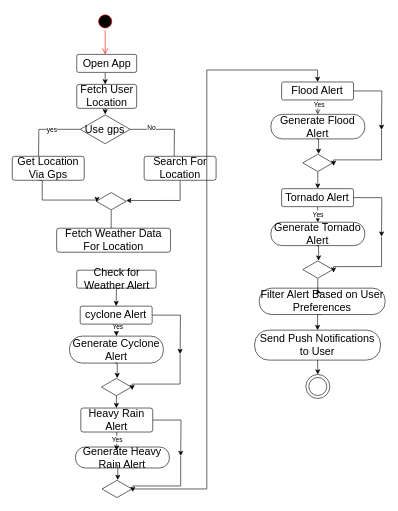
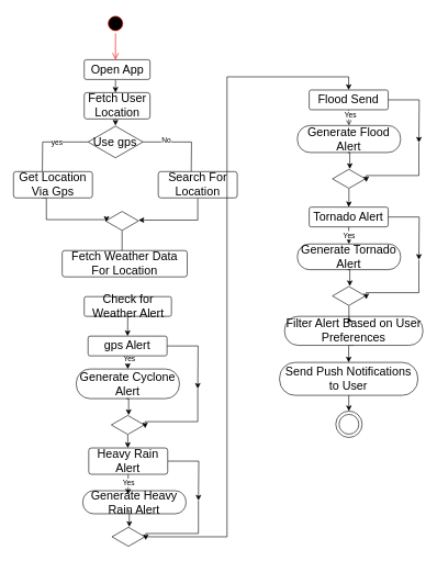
  <mxCell id="0" />
  <mxCell id="1" parent="0" />
  <mxCell id="2" value="" style="ellipse;html=1;shape=startState;fillColor=#000000;strokeColor=#ff0000;" parent="1" vertex="1"><mxGeometry x="160" width="30" height="30" as="geometry" y="20" /></mxCell>
  <mxCell id="3" value="" style="edgeStyle=orthogonalEdgeStyle;html=1;verticalAlign=bottom;endArrow=open;endSize=8;strokeColor=#ff0000;rounded=0;" parent="1" source="2" edge="1"><mxGeometry relative="1" as="geometry"><mxPoint x="175" y="90" as="targetPoint" /></mxGeometry></mxCell>
  <mxCell id="4" style="edgeStyle=orthogonalEdgeStyle;rounded=0;orthogonalLoop=1;jettySize=auto;html=1;exitX=0.5;exitY=1;exitDx=0;exitDy=0;entryX=0.5;entryY=0;entryDx=0;entryDy=0;" parent="1" edge="1"><mxGeometry relative="1" as="geometry"><mxPoint x="175" y="120" as="sourcePoint" /><mxPoint x="175" y="140" as="targetPoint" /></mxGeometry></mxCell>
  <mxCell id="5" style="edgeStyle=orthogonalEdgeStyle;rounded=0;orthogonalLoop=1;jettySize=auto;html=1;" parent="1" source="9" edge="1"><mxGeometry relative="1" as="geometry"><mxPoint x="63.8" y="270" as="targetPoint" /></mxGeometry></mxCell>
  <mxCell id="6" value="yes" style="edgeLabel;html=1;align=center;verticalAlign=middle;resizable=0;points=[];" parent="5" vertex="1" connectable="0"><mxGeometry x="-0.234" relative="1" as="geometry"><mxPoint as="offset" /></mxGeometry></mxCell>
  <mxCell id="7" style="edgeStyle=orthogonalEdgeStyle;rounded=0;orthogonalLoop=1;jettySize=auto;html=1;" parent="1" source="9" edge="1"><mxGeometry relative="1" as="geometry"><mxPoint x="290" y="270" as="targetPoint" /></mxGeometry></mxCell>
  <mxCell id="8" value="No" style="edgeLabel;html=1;align=center;verticalAlign=middle;resizable=0;points=[];" parent="7" vertex="1" connectable="0"><mxGeometry x="-0.451" y="3" relative="1" as="geometry"><mxPoint as="offset" /></mxGeometry></mxCell>
  <mxCell id="9" value="Use gps" style="html=1;whiteSpace=wrap;aspect=fixed;shape=isoRectangle;fontSize=18;" parent="1" vertex="1"><mxGeometry x="133.33" y="190" width="83.33" height="50" as="geometry" /></mxCell>
  <mxCell id="10" style="edgeStyle=orthogonalEdgeStyle;rounded=0;orthogonalLoop=1;jettySize=auto;html=1;exitX=0.5;exitY=1;exitDx=0;exitDy=0;" parent="1" edge="1"><mxGeometry relative="1" as="geometry"><mxPoint x="175" y="170" as="sourcePoint" /><mxPoint x="175" y="190" as="targetPoint" /></mxGeometry></mxCell>
  <mxCell id="11" style="edgeStyle=orthogonalEdgeStyle;rounded=0;orthogonalLoop=1;jettySize=auto;html=1;" parent="1" source="12" edge="1"><mxGeometry relative="1" as="geometry"><mxPoint x="185" y="390" as="targetPoint" /></mxGeometry></mxCell>
  <mxCell id="12" value="" style="html=1;whiteSpace=wrap;aspect=fixed;shape=isoRectangle;" parent="1" vertex="1"><mxGeometry x="160" y="320" width="50" height="30" as="geometry" /></mxCell>
  <mxCell id="13" style="edgeStyle=orthogonalEdgeStyle;rounded=0;orthogonalLoop=1;jettySize=auto;html=1;exitX=0.5;exitY=1;exitDx=0;exitDy=0;entryX=0.025;entryY=0.542;entryDx=0;entryDy=0;entryPerimeter=0;" parent="1" target="12" edge="1"><mxGeometry relative="1" as="geometry"><mxPoint x="63.75" y="300" as="sourcePoint" /><Array as="points"><mxPoint x="70" y="300" /><mxPoint x="70" y="333" /></Array></mxGeometry></mxCell>
  <mxCell id="14" style="edgeStyle=orthogonalEdgeStyle;rounded=0;orthogonalLoop=1;jettySize=auto;html=1;exitX=0.5;exitY=1;exitDx=0;exitDy=0;entryX=1;entryY=0.458;entryDx=0;entryDy=0;entryPerimeter=0;" parent="1" source="18" target="12" edge="1"><mxGeometry relative="1" as="geometry"><mxPoint x="336.66" y="344" as="sourcePoint" /><mxPoint x="240" y="377.008" as="targetPoint" /></mxGeometry></mxCell>
  <mxCell id="15" value="Open App" style="rounded=1;arcSize=10;whiteSpace=wrap;html=1;align=center;fontSize=18;" parent="1" vertex="1"><mxGeometry x="127.5" y="90" width="100" height="30" as="geometry" /></mxCell>
  <mxCell id="16" value="Fetch User Location" style="rounded=1;arcSize=10;whiteSpace=wrap;html=1;align=center;fontSize=18;" parent="1" vertex="1"><mxGeometry x="127.5" y="140" width="100" height="40" as="geometry" /></mxCell>
  <mxCell id="17" value="Get Location Via Gps" style="rounded=1;arcSize=10;whiteSpace=wrap;html=1;align=center;fontSize=18;" parent="1" vertex="1"><mxGeometry x="20" y="260" width="120" height="40" as="geometry" /></mxCell>
  <mxCell id="18" value="Search For Location" style="rounded=1;arcSize=10;whiteSpace=wrap;html=1;align=center;fontSize=18;" parent="1" vertex="1"><mxGeometry x="240" y="260" width="120" height="40" as="geometry" /></mxCell>
  <mxCell id="19" style="edgeStyle=orthogonalEdgeStyle;rounded=0;orthogonalLoop=1;jettySize=auto;html=1;exitX=0.5;exitY=1;exitDx=0;exitDy=0;entryX=0.5;entryY=0;entryDx=0;entryDy=0;" parent="1" source="20" target="25" edge="1"><mxGeometry relative="1" as="geometry" /></mxCell>
  <mxCell id="20" value="Check for Weather Alert" style="rounded=1;arcSize=10;whiteSpace=wrap;html=1;align=center;fontSize=18;" parent="1" vertex="1"><mxGeometry x="127.5" y="450" width="132.5" height="30" as="geometry" /></mxCell>
  <mxCell id="21" value="Fetch Weather Data For Location" style="rounded=1;arcSize=10;whiteSpace=wrap;html=1;align=center;fontSize=18;" parent="1" vertex="1"><mxGeometry x="94" y="380" width="190" height="40" as="geometry" /></mxCell>
  <mxCell id="22" style="edgeStyle=orthogonalEdgeStyle;rounded=0;orthogonalLoop=1;jettySize=auto;html=1;exitX=0.5;exitY=1;exitDx=0;exitDy=0;entryX=0.5;entryY=0;entryDx=0;entryDy=0;" parent="1" source="25" target="26" edge="1"><mxGeometry relative="1" as="geometry" /></mxCell>
  <mxCell id="23" value="Yes" style="edgeLabel;html=1;align=center;verticalAlign=middle;resizable=0;points=[];" parent="22" vertex="1" connectable="0"><mxGeometry x="-0.485" y="2" relative="1" as="geometry"><mxPoint as="offset" /></mxGeometry></mxCell>
  <mxCell id="24" style="edgeStyle=orthogonalEdgeStyle;rounded=0;orthogonalLoop=1;jettySize=auto;html=1;exitX=1;exitY=0.5;exitDx=0;exitDy=0;" parent="1" source="25" edge="1"><mxGeometry relative="1" as="geometry"><mxPoint x="300" y="590" as="targetPoint" /></mxGeometry></mxCell>
- <mxCell id="25" value="cyclone Alert" style="rounded=1;arcSize=10;whiteSpace=wrap;html=1;align=center;fontSize=18;" parent="1" vertex="1"><mxGeometry x="133.33" y="510" width="120" height="30" as="geometry" /></mxCell>
+ <mxCell id="25" value="gps Alert" style="rounded=1;arcSize=10;whiteSpace=wrap;html=1;align=center;fontSize=18;" parent="1" vertex="1"><mxGeometry x="133.33" y="510" width="120" height="30" as="geometry" /></mxCell>
  <mxCell id="26" value="Generate Cyclone Alert" style="rounded=1;arcSize=47;whiteSpace=wrap;html=1;align=center;fontSize=18;" parent="1" vertex="1"><mxGeometry x="115.42" y="560" width="156.67" height="45" as="geometry" /></mxCell>
  <mxCell id="27" style="edgeStyle=orthogonalEdgeStyle;rounded=0;orthogonalLoop=1;jettySize=auto;html=1;entryX=0.5;entryY=0;entryDx=0;entryDy=0;" parent="1" source="28" target="32" edge="1"><mxGeometry relative="1" as="geometry" /></mxCell>
  <mxCell id="28" value="" style="html=1;whiteSpace=wrap;aspect=fixed;shape=isoRectangle;" parent="1" vertex="1"><mxGeometry x="168.66" y="630" width="50" height="30" as="geometry" /></mxCell>
  <mxCell id="29" style="edgeStyle=orthogonalEdgeStyle;rounded=0;orthogonalLoop=1;jettySize=auto;html=1;exitX=0.5;exitY=1;exitDx=0;exitDy=0;entryX=0.567;entryY=0;entryDx=0;entryDy=0;entryPerimeter=0;" parent="1" edge="1"><mxGeometry relative="1" as="geometry"><mxPoint x="191.755" y="605" as="sourcePoint" /><mxPoint x="195.01" y="630" as="targetPoint" /></mxGeometry></mxCell>
  <mxCell id="30" style="edgeStyle=orthogonalEdgeStyle;rounded=0;orthogonalLoop=1;jettySize=auto;html=1;" parent="1" edge="1"><mxGeometry relative="1" as="geometry"><mxPoint x="300" y="590" as="sourcePoint" /><mxPoint x="220" y="650" as="targetPoint" /><Array as="points"><mxPoint x="300" y="640" /><mxPoint x="220" y="640" /></Array></mxGeometry></mxCell>
  <mxCell id="31" style="edgeStyle=orthogonalEdgeStyle;rounded=0;orthogonalLoop=1;jettySize=auto;html=1;exitX=1;exitY=0.5;exitDx=0;exitDy=0;" parent="1" source="32" edge="1"><mxGeometry relative="1" as="geometry"><mxPoint x="301" y="760" as="targetPoint" /></mxGeometry></mxCell>
  <mxCell id="32" value="Heavy Rain Alert" style="rounded=1;arcSize=10;whiteSpace=wrap;html=1;align=center;fontSize=18;" parent="1" vertex="1"><mxGeometry x="134.33" y="680" width="120" height="40" as="geometry" /></mxCell>
  <mxCell id="33" value="Generate Heavy Rain Alert" style="rounded=1;arcSize=47;whiteSpace=wrap;html=1;align=center;fontSize=18;" parent="1" vertex="1"><mxGeometry x="125.42" y="745" width="156.67" height="35" as="geometry" /></mxCell>
  <mxCell id="34" style="edgeStyle=orthogonalEdgeStyle;rounded=0;orthogonalLoop=1;jettySize=auto;html=1;entryX=0.5;entryY=0;entryDx=0;entryDy=0;" parent="1" source="35" target="41" edge="1"><mxGeometry relative="1" as="geometry" /></mxCell>
  <mxCell id="35" value="" style="html=1;whiteSpace=wrap;aspect=fixed;shape=isoRectangle;" parent="1" vertex="1"><mxGeometry x="169.66" y="800" width="50" height="30" as="geometry" /></mxCell>
  <mxCell id="36" style="edgeStyle=orthogonalEdgeStyle;rounded=0;orthogonalLoop=1;jettySize=auto;html=1;exitX=0.5;exitY=1;exitDx=0;exitDy=0;entryX=0.567;entryY=0;entryDx=0;entryDy=0;entryPerimeter=0;" parent="1" edge="1"><mxGeometry relative="1" as="geometry"><mxPoint x="192.755" y="775" as="sourcePoint" /><mxPoint x="196.01" y="800" as="targetPoint" /></mxGeometry></mxCell>
  <mxCell id="37" style="edgeStyle=orthogonalEdgeStyle;rounded=0;orthogonalLoop=1;jettySize=auto;html=1;" parent="1" edge="1"><mxGeometry relative="1" as="geometry"><mxPoint x="301" y="760" as="sourcePoint" /><mxPoint x="221" y="820" as="targetPoint" /><Array as="points"><mxPoint x="301" y="810" /><mxPoint x="221" y="810" /></Array></mxGeometry></mxCell>
  <mxCell id="38" style="edgeStyle=orthogonalEdgeStyle;rounded=0;orthogonalLoop=1;jettySize=auto;html=1;exitX=0.5;exitY=1;exitDx=0;exitDy=0;entryX=0.5;entryY=0;entryDx=0;entryDy=0;endArrow=open;" parent="1" source="41" target="42" edge="1"><mxGeometry relative="1" as="geometry" /></mxCell>
  <mxCell id="39" value="Yes" style="edgeLabel;html=1;align=center;verticalAlign=middle;resizable=0;points=[];" parent="38" vertex="1" connectable="0"><mxGeometry x="-0.313" y="2" relative="1" as="geometry"><mxPoint as="offset" /></mxGeometry></mxCell>
  <mxCell id="40" style="edgeStyle=orthogonalEdgeStyle;rounded=0;orthogonalLoop=1;jettySize=auto;html=1;exitX=1;exitY=0.5;exitDx=0;exitDy=0;" parent="1" source="41" edge="1"><mxGeometry relative="1" as="geometry"><mxPoint x="636" y="216" as="targetPoint" /></mxGeometry></mxCell>
- <mxCell id="41" value="Flood Alert" style="rounded=1;arcSize=10;whiteSpace=wrap;html=1;align=center;fontSize=18;" parent="1" vertex="1"><mxGeometry x="469.33" y="136" width="120" height="30" as="geometry" /></mxCell>
+ <mxCell id="41" value="Flood Send" style="rounded=1;arcSize=10;whiteSpace=wrap;html=1;align=center;fontSize=18;" parent="1" vertex="1"><mxGeometry x="469.33" y="136" width="120" height="30" as="geometry" /></mxCell>
  <mxCell id="42" value="Generate Flood Alert" style="rounded=1;arcSize=47;whiteSpace=wrap;html=1;align=center;fontSize=18;" parent="1" vertex="1"><mxGeometry x="451.42" y="190" width="156.67" height="41" as="geometry" /></mxCell>
  <mxCell id="43" style="edgeStyle=orthogonalEdgeStyle;rounded=0;orthogonalLoop=1;jettySize=auto;html=1;entryX=0.5;entryY=0;entryDx=0;entryDy=0;" parent="1" source="44" target="50" edge="1"><mxGeometry relative="1" as="geometry" /></mxCell>
  <mxCell id="44" value="" style="html=1;whiteSpace=wrap;aspect=fixed;shape=isoRectangle;" parent="1" vertex="1"><mxGeometry x="504.66" y="256" width="50" height="30" as="geometry" /></mxCell>
  <mxCell id="45" style="edgeStyle=orthogonalEdgeStyle;rounded=0;orthogonalLoop=1;jettySize=auto;html=1;exitX=0.5;exitY=1;exitDx=0;exitDy=0;entryX=0.567;entryY=0;entryDx=0;entryDy=0;entryPerimeter=0;" parent="1" edge="1"><mxGeometry relative="1" as="geometry"><mxPoint x="527.755" y="231" as="sourcePoint" /><mxPoint x="531.01" y="256" as="targetPoint" /></mxGeometry></mxCell>
  <mxCell id="46" style="edgeStyle=orthogonalEdgeStyle;rounded=0;orthogonalLoop=1;jettySize=auto;html=1;" parent="1" edge="1"><mxGeometry relative="1" as="geometry"><mxPoint x="636" y="216" as="sourcePoint" /><mxPoint x="556" y="276" as="targetPoint" /><Array as="points"><mxPoint x="636" y="266" /><mxPoint x="556" y="266" /></Array></mxGeometry></mxCell>
  <mxCell id="47" style="edgeStyle=orthogonalEdgeStyle;rounded=0;orthogonalLoop=1;jettySize=auto;html=1;exitX=0.5;exitY=1;exitDx=0;exitDy=0;entryX=0.5;entryY=0;entryDx=0;entryDy=0;" parent="1" source="50" target="51" edge="1"><mxGeometry relative="1" as="geometry" /></mxCell>
  <mxCell id="48" value="Yes" style="edgeLabel;html=1;align=center;verticalAlign=middle;resizable=0;points=[];" parent="47" vertex="1" connectable="0"><mxGeometry x="-0.028" relative="1" as="geometry"><mxPoint as="offset" /></mxGeometry></mxCell>
  <mxCell id="49" style="edgeStyle=orthogonalEdgeStyle;rounded=0;orthogonalLoop=1;jettySize=auto;html=1;exitX=1;exitY=0.5;exitDx=0;exitDy=0;" parent="1" source="50" edge="1"><mxGeometry relative="1" as="geometry"><mxPoint x="636" y="394" as="targetPoint" /></mxGeometry></mxCell>
  <mxCell id="50" value="Tornado Alert" style="rounded=1;arcSize=10;whiteSpace=wrap;html=1;align=center;fontSize=18;" parent="1" vertex="1"><mxGeometry x="469.33" y="314" width="120" height="30" as="geometry" /></mxCell>
  <mxCell id="51" value="Generate Tornado Alert" style="rounded=1;arcSize=47;whiteSpace=wrap;html=1;align=center;fontSize=18;" parent="1" vertex="1"><mxGeometry x="451.42" y="370" width="156.67" height="39" as="geometry" /></mxCell>
  <mxCell id="52" value="" style="html=1;whiteSpace=wrap;aspect=fixed;shape=isoRectangle;" parent="1" vertex="1"><mxGeometry x="504.66" y="434" width="50" height="30" as="geometry" /></mxCell>
  <mxCell id="53" style="edgeStyle=orthogonalEdgeStyle;rounded=0;orthogonalLoop=1;jettySize=auto;html=1;exitX=0.5;exitY=1;exitDx=0;exitDy=0;entryX=0.567;entryY=0;entryDx=0;entryDy=0;entryPerimeter=0;" parent="1" edge="1"><mxGeometry relative="1" as="geometry"><mxPoint x="527.755" y="409" as="sourcePoint" /><mxPoint x="531.01" y="434" as="targetPoint" /></mxGeometry></mxCell>
  <mxCell id="54" style="edgeStyle=orthogonalEdgeStyle;rounded=0;orthogonalLoop=1;jettySize=auto;html=1;" parent="1" edge="1"><mxGeometry relative="1" as="geometry"><mxPoint x="636" y="394" as="sourcePoint" /><mxPoint x="556" y="454" as="targetPoint" /><Array as="points"><mxPoint x="636" y="444" /><mxPoint x="556" y="444" /></Array></mxGeometry></mxCell>
  <mxCell id="55" style="edgeStyle=orthogonalEdgeStyle;rounded=0;orthogonalLoop=1;jettySize=auto;html=1;exitX=0.5;exitY=1;exitDx=0;exitDy=0;entryX=0.5;entryY=0;entryDx=0;entryDy=0;" parent="1" source="56" target="58" edge="1"><mxGeometry relative="1" as="geometry" /></mxCell>
  <mxCell id="56" value="Filter Alert Based on User Preferences" style="rounded=1;arcSize=47;whiteSpace=wrap;html=1;align=center;fontSize=18;" parent="1" vertex="1"><mxGeometry x="432" y="480" width="210" height="44" as="geometry" /></mxCell>
  <mxCell id="57" style="edgeStyle=orthogonalEdgeStyle;rounded=0;orthogonalLoop=1;jettySize=auto;html=1;entryX=0.462;entryY=0.033;entryDx=0;entryDy=0;entryPerimeter=0;" parent="1" source="52" target="56" edge="1"><mxGeometry relative="1" as="geometry" /></mxCell>
  <mxCell id="58" value="Send Push Notifications to User" style="rounded=1;arcSize=47;whiteSpace=wrap;html=1;align=center;fontSize=18;" parent="1" vertex="1"><mxGeometry x="424.33" y="550" width="210" height="50" as="geometry" /></mxCell>
  <mxCell id="59" style="edgeStyle=orthogonalEdgeStyle;rounded=0;orthogonalLoop=1;jettySize=auto;html=1;exitX=0.5;exitY=1;exitDx=0;exitDy=0;entryX=0.438;entryY=0.167;entryDx=0;entryDy=0;entryPerimeter=0;" parent="1" source="32" target="33" edge="1"><mxGeometry relative="1" as="geometry" /></mxCell>
  <mxCell id="60" value="Yes" style="edgeLabel;html=1;align=center;verticalAlign=middle;resizable=0;points=[];" parent="59" vertex="1" connectable="0"><mxGeometry x="-0.157" relative="1" as="geometry"><mxPoint as="offset" /></mxGeometry></mxCell>
  <mxCell id="61" value="" style="verticalLabelPosition=bottom;verticalAlign=top;html=1;shape=mxgraph.flowchart.on-page_reference;" parent="1" vertex="1"><mxGeometry x="509.75" y="624" width="40" height="40" as="geometry" /></mxCell>
  <mxCell id="62" value="" style="verticalLabelPosition=bottom;verticalAlign=top;html=1;shape=mxgraph.flowchart.on-page_reference;strokeColor=#000000;" parent="1" vertex="1"><mxGeometry x="514.75" y="629" width="30" height="30" as="geometry" /></mxCell>
  <mxCell id="63" style="edgeStyle=orthogonalEdgeStyle;rounded=0;orthogonalLoop=1;jettySize=auto;html=1;exitX=0.5;exitY=1;exitDx=0;exitDy=0;entryX=0.5;entryY=0;entryDx=0;entryDy=0;entryPerimeter=0;" parent="1" source="58" target="61" edge="1"><mxGeometry relative="1" as="geometry" /></mxCell>
